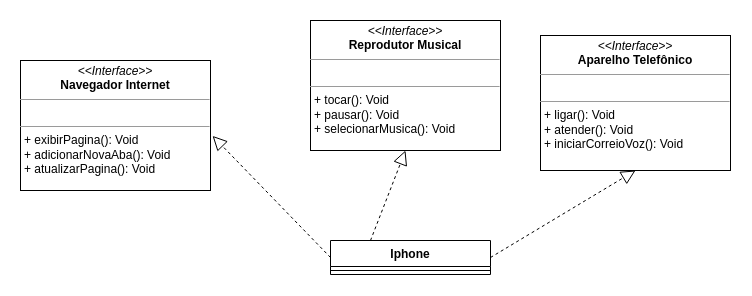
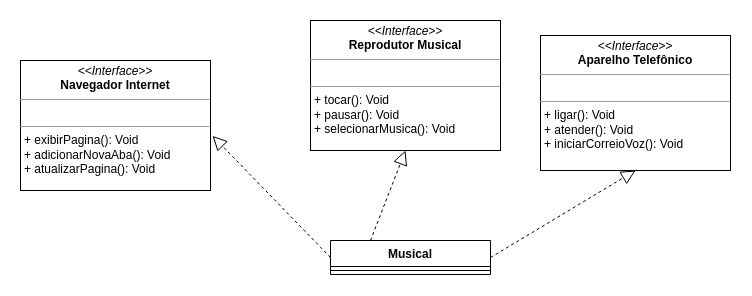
  <mxCell id="0" />
  <mxCell id="1" parent="0" />
- <mxCell id="2" value="Iphone" style="swimlane;fontStyle=1;align=center;verticalAlign=top;childLayout=stackLayout;horizontal=1;startSize=26;horizontalStack=0;resizeParent=1;resizeParentMax=0;resizeLast=0;collapsible=1;marginBottom=0;whiteSpace=wrap;html=1;" parent="1" vertex="1"><mxGeometry x="330" y="240" width="160" height="34" as="geometry" /></mxCell>
+ <mxCell id="2" value="Musical" style="swimlane;fontStyle=1;align=center;verticalAlign=top;childLayout=stackLayout;horizontal=1;startSize=26;horizontalStack=0;resizeParent=1;resizeParentMax=0;resizeLast=0;collapsible=1;marginBottom=0;whiteSpace=wrap;html=1;" parent="1" vertex="1"><mxGeometry x="330" y="240" width="160" height="34" as="geometry" /></mxCell>
  <mxCell id="3" value="" style="line;strokeWidth=1;fillColor=none;align=left;verticalAlign=middle;spacingTop=-1;spacingLeft=3;spacingRight=3;rotatable=0;labelPosition=right;points=[];portConstraint=eastwest;strokeColor=inherit;" parent="2" vertex="1"><mxGeometry y="26" width="160" height="8" as="geometry" /></mxCell>
  <mxCell id="4" value="&lt;p style=&quot;margin:0px;margin-top:4px;text-align:center;&quot;&gt;&lt;i&gt;&amp;lt;&amp;lt;Interface&amp;gt;&amp;gt;&lt;/i&gt;&lt;br&gt;&lt;b&gt;Aparelho Telefônico&lt;/b&gt;&lt;/p&gt;&lt;hr size=&quot;1&quot;&gt;&lt;p style=&quot;margin:0px;margin-left:4px;&quot;&gt;&lt;br&gt;&lt;/p&gt;&lt;hr size=&quot;1&quot;&gt;&lt;p style=&quot;margin:0px;margin-left:4px;&quot;&gt;+ ligar(): Void&lt;/p&gt;&lt;p style=&quot;margin:0px;margin-left:4px;&quot;&gt;+ atender(): Void&lt;br&gt;+ iniciarCorreioVoz(): Void&lt;/p&gt;" style="verticalAlign=top;align=left;overflow=fill;fontSize=12;fontFamily=Helvetica;html=1;whiteSpace=wrap;" parent="1" vertex="1"><mxGeometry x="540" y="35" width="190" height="135" as="geometry" /></mxCell>
  <mxCell id="5" value="&lt;p style=&quot;margin:0px;margin-top:4px;text-align:center;&quot;&gt;&lt;i&gt;&amp;lt;&amp;lt;Interface&amp;gt;&amp;gt;&lt;/i&gt;&lt;br&gt;&lt;b&gt;Reprodutor Musical&lt;/b&gt;&lt;/p&gt;&lt;hr size=&quot;1&quot;&gt;&lt;p style=&quot;margin:0px;margin-left:4px;&quot;&gt;&lt;br&gt;&lt;/p&gt;&lt;hr size=&quot;1&quot;&gt;&lt;p style=&quot;margin:0px;margin-left:4px;&quot;&gt;+ tocar(): Void&lt;/p&gt;&lt;p style=&quot;margin:0px;margin-left:4px;&quot;&gt;+ pausar(): Void&lt;/p&gt;&lt;p style=&quot;margin:0px;margin-left:4px;&quot;&gt;+ selecionarMusica(): Void&lt;/p&gt;&lt;p style=&quot;margin:0px;margin-left:4px;&quot;&gt;&lt;br&gt;&lt;/p&gt;&lt;p style=&quot;margin:0px;margin-left:4px;&quot;&gt;&lt;br&gt;&lt;br&gt;&lt;/p&gt;" style="verticalAlign=top;align=left;overflow=fill;fontSize=12;fontFamily=Helvetica;html=1;whiteSpace=wrap;" parent="1" vertex="1"><mxGeometry x="310" y="20" width="190" height="130" as="geometry" /></mxCell>
  <mxCell id="6" value="" style="endArrow=block;dashed=1;endFill=0;endSize=12;html=1;rounded=0;entryX=0.5;entryY=1;entryDx=0;entryDy=0;exitX=1;exitY=0.5;exitDx=0;exitDy=0;" parent="1" source="2" target="4" edge="1"><mxGeometry width="160" relative="1" as="geometry"><mxPoint x="490" y="305" as="sourcePoint" /><mxPoint x="290" y="270" as="targetPoint" /></mxGeometry></mxCell>
  <mxCell id="7" value="" style="endArrow=block;dashed=1;endFill=0;endSize=12;html=1;rounded=0;entryX=0.5;entryY=1;entryDx=0;entryDy=0;exitX=0.25;exitY=0;exitDx=0;exitDy=0;" parent="1" source="2" target="5" edge="1"><mxGeometry width="160" relative="1" as="geometry"><mxPoint x="517" y="249" as="sourcePoint" /><mxPoint x="360" y="120" as="targetPoint" /></mxGeometry></mxCell>
  <mxCell id="8" value="&lt;p style=&quot;margin:0px;margin-top:4px;text-align:center;&quot;&gt;&lt;i&gt;&amp;lt;&amp;lt;Interface&amp;gt;&amp;gt;&lt;/i&gt;&lt;br&gt;&lt;b&gt;Navegador Internet&lt;/b&gt;&lt;/p&gt;&lt;hr size=&quot;1&quot;&gt;&lt;p style=&quot;margin:0px;margin-left:4px;&quot;&gt;&lt;br&gt;&lt;/p&gt;&lt;hr size=&quot;1&quot;&gt;&lt;p style=&quot;margin:0px;margin-left:4px;&quot;&gt;+ exibirPagina(): Void&lt;/p&gt;&lt;p style=&quot;margin:0px;margin-left:4px;&quot;&gt;+ adicionarNovaAba(): Void&lt;/p&gt;&lt;p style=&quot;margin:0px;margin-left:4px;&quot;&gt;+ atualizarPagina(): Void&lt;br&gt;&lt;br&gt;&lt;/p&gt;" style="verticalAlign=top;align=left;overflow=fill;fontSize=12;fontFamily=Helvetica;html=1;whiteSpace=wrap;" parent="1" vertex="1"><mxGeometry x="20" y="60" width="190" height="130" as="geometry" /></mxCell>
  <mxCell id="9" value="" style="endArrow=block;dashed=1;endFill=0;endSize=12;html=1;rounded=0;entryX=1.011;entryY=0.58;entryDx=0;entryDy=0;exitX=0;exitY=0.5;exitDx=0;exitDy=0;entryPerimeter=0;" parent="1" source="2" target="8" edge="1"><mxGeometry width="160" relative="1" as="geometry"><mxPoint x="330" y="305" as="sourcePoint" /><mxPoint x="153" y="280" as="targetPoint" /></mxGeometry></mxCell>
